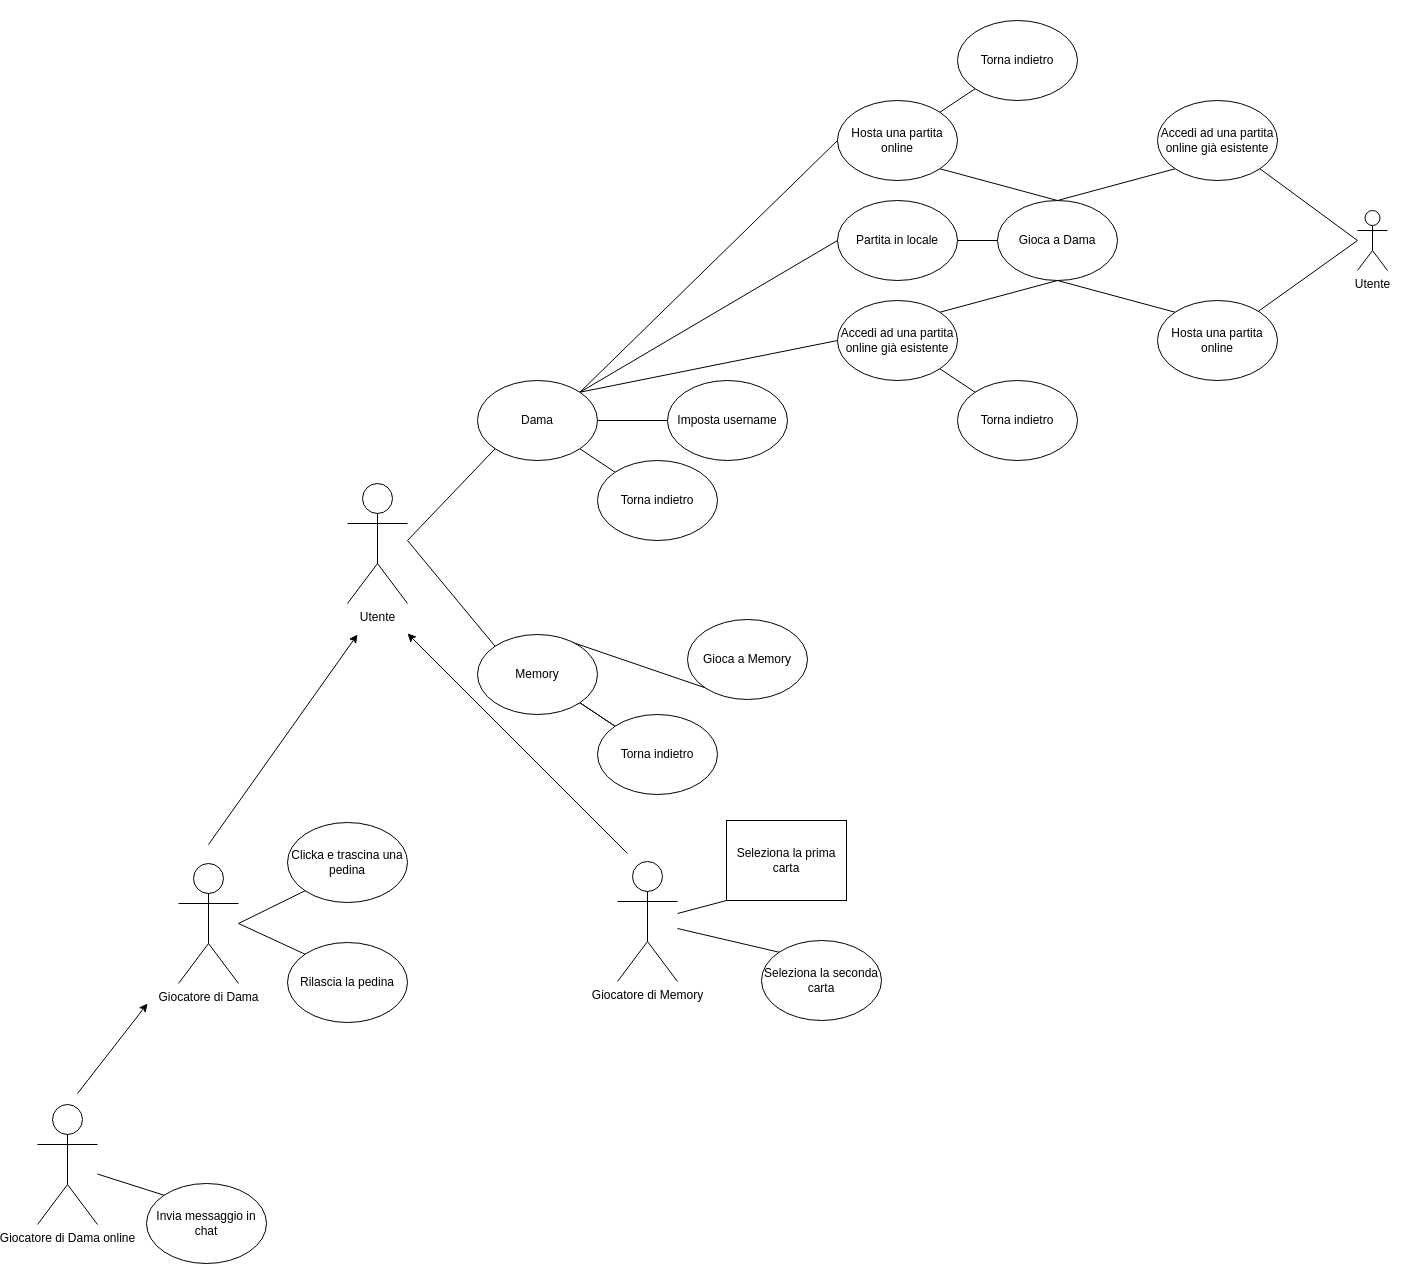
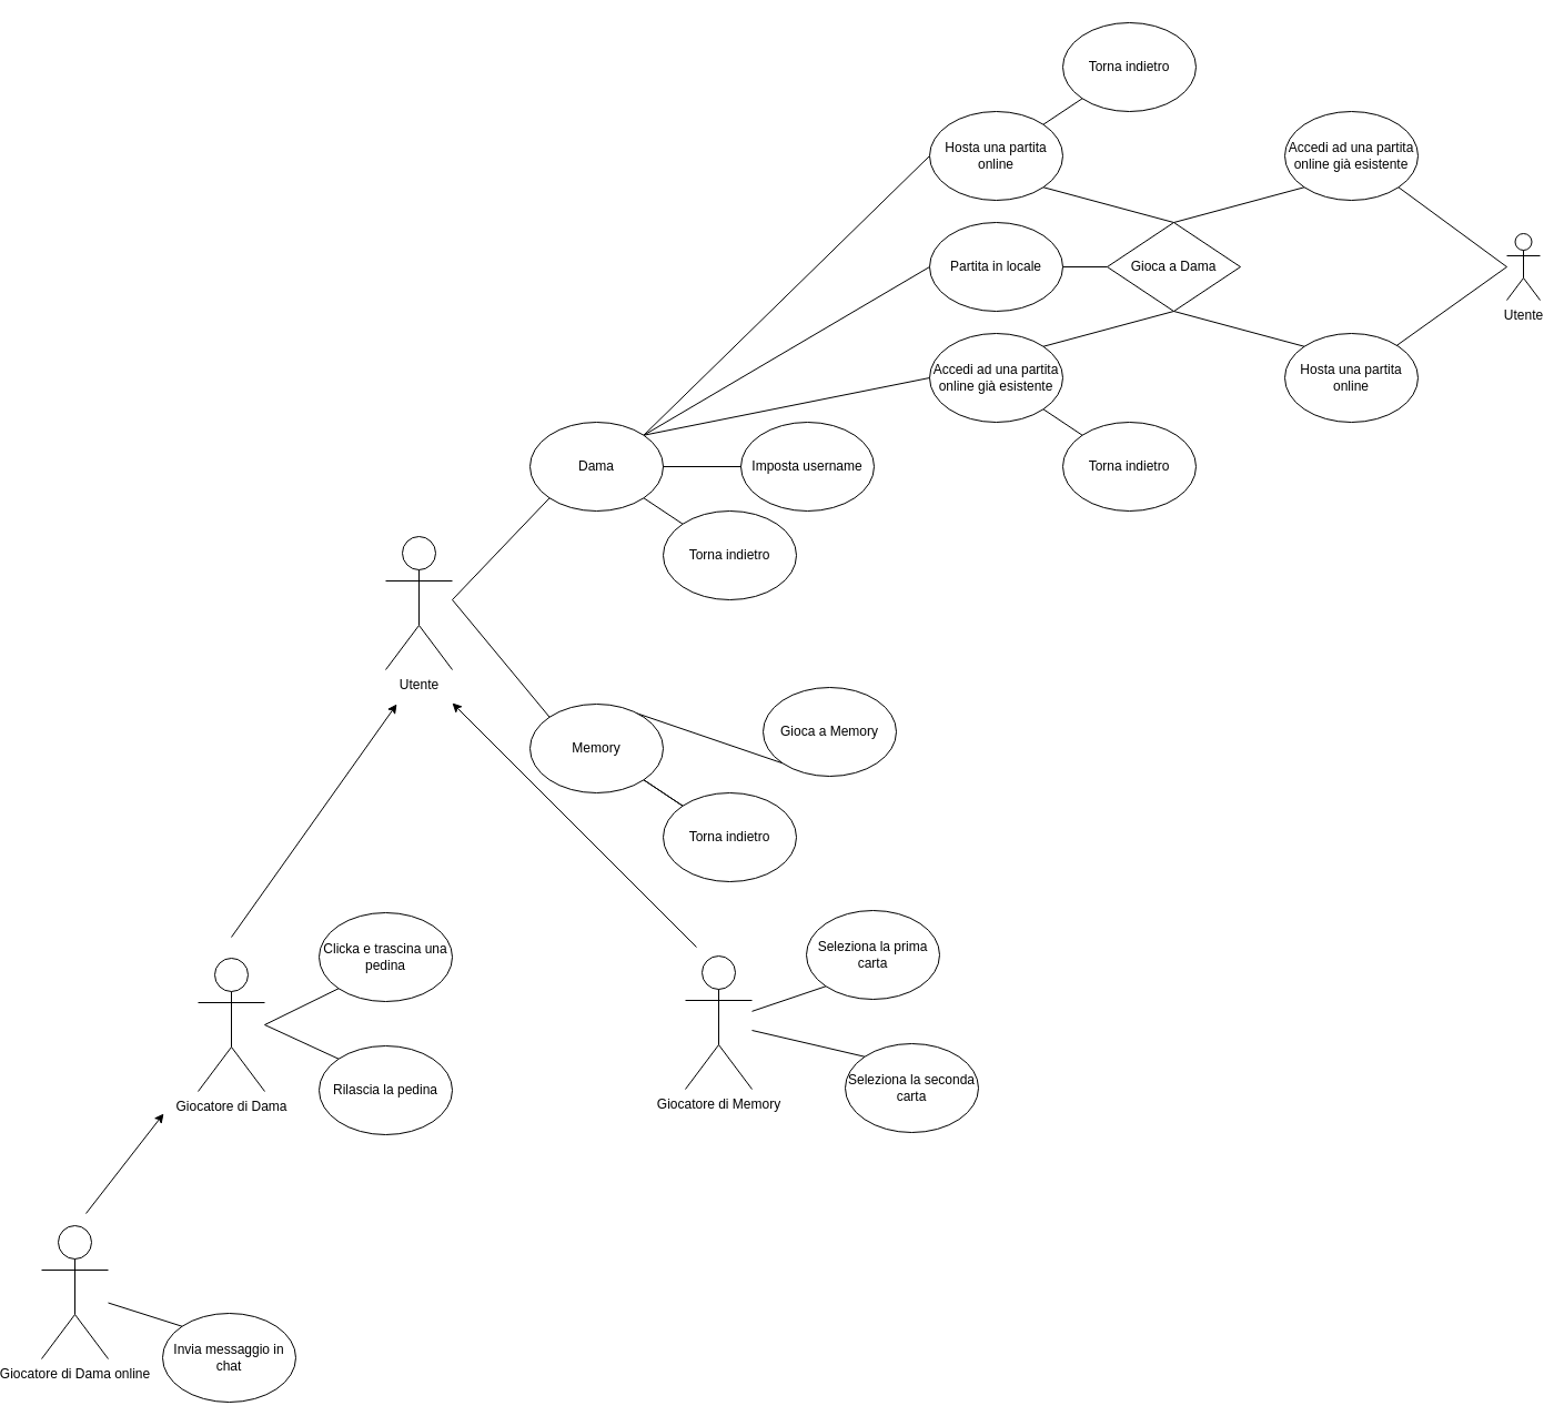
  <mxCell id="0" />
  <mxCell id="1" parent="0" />
  <mxCell id="2" value="Gioca a Memory" style="ellipse;whiteSpace=wrap;html=1;" parent="1" vertex="1"><mxGeometry x="670" y="619" width="120" height="80" as="geometry" /></mxCell>
  <mxCell id="3" value="Torna indietro" style="ellipse;whiteSpace=wrap;html=1;" parent="1" vertex="1"><mxGeometry x="580" y="714" width="120" height="80" as="geometry" /></mxCell>
  <mxCell id="4" value="" style="endArrow=none;html=1;entryX=0;entryY=1;entryDx=0;entryDy=0;exitX=0.795;exitY=0.1;exitDx=0;exitDy=0;exitPerimeter=0;" parent="1" target="2" edge="1"><mxGeometry width="50" height="50" relative="1" as="geometry"><mxPoint x="555.4" y="642" as="sourcePoint" /><mxPoint x="680" y="624" as="targetPoint" /></mxGeometry></mxCell>
  <mxCell id="5" value="" style="endArrow=none;html=1;entryX=0;entryY=0;entryDx=0;entryDy=0;exitX=1;exitY=1;exitDx=0;exitDy=0;" parent="1" target="3" edge="1"><mxGeometry width="50" height="50" relative="1" as="geometry"><mxPoint x="562.426" y="702.284" as="sourcePoint" /><mxPoint x="720" y="540" as="targetPoint" /></mxGeometry></mxCell>
  <mxCell id="6" value="" style="endArrow=none;html=1;exitX=1;exitY=0;exitDx=0;exitDy=0;entryX=0;entryY=0.5;entryDx=0;entryDy=0;" parent="1" target="13" edge="1"><mxGeometry width="50" height="50" relative="1" as="geometry"><mxPoint x="562.426" y="391.716" as="sourcePoint" /><mxPoint x="620" y="340" as="targetPoint" /></mxGeometry></mxCell>
  <mxCell id="7" value="" style="endArrow=none;html=1;exitX=1;exitY=0.5;exitDx=0;exitDy=0;entryX=0;entryY=0.5;entryDx=0;entryDy=0;" parent="1" target="10" edge="1"><mxGeometry width="50" height="50" relative="1" as="geometry"><mxPoint x="580" y="420" as="sourcePoint" /><mxPoint x="620" y="420" as="targetPoint" /></mxGeometry></mxCell>
  <mxCell id="8" value="" style="endArrow=none;html=1;entryX=1;entryY=1;entryDx=0;entryDy=0;exitX=0;exitY=0;exitDx=0;exitDy=0;" parent="1" source="9" edge="1"><mxGeometry width="50" height="50" relative="1" as="geometry"><mxPoint x="590" y="470" as="sourcePoint" /><mxPoint x="562.426" y="448.284" as="targetPoint" /></mxGeometry></mxCell>
  <mxCell id="9" value="Torna indietro" style="ellipse;whiteSpace=wrap;html=1;" parent="1" vertex="1"><mxGeometry x="580" y="460" width="120" height="80" as="geometry" /></mxCell>
  <mxCell id="10" value="Imposta username" style="ellipse;whiteSpace=wrap;html=1;" parent="1" vertex="1"><mxGeometry x="650" y="380" width="120" height="80" as="geometry" /></mxCell>
  <mxCell id="11" value="Accedi ad una partita online già esistente" style="ellipse;whiteSpace=wrap;html=1;" parent="1" vertex="1"><mxGeometry x="820" y="300" width="120" height="80" as="geometry" /></mxCell>
  <mxCell id="12" value="Partita in locale" style="ellipse;whiteSpace=wrap;html=1;" parent="1" vertex="1"><mxGeometry x="820" y="200" width="120" height="80" as="geometry" /></mxCell>
  <mxCell id="13" value="Hosta una partita online" style="ellipse;whiteSpace=wrap;html=1;" parent="1" vertex="1"><mxGeometry x="820" y="100" width="120" height="80" as="geometry" /></mxCell>
  <mxCell id="14" value="" style="endArrow=none;html=1;entryX=0;entryY=0.5;entryDx=0;entryDy=0;exitX=1;exitY=0;exitDx=0;exitDy=0;" parent="1" target="12" edge="1"><mxGeometry width="50" height="50" relative="1" as="geometry"><mxPoint x="562.426" y="391.716" as="sourcePoint" /><mxPoint x="830" y="190" as="targetPoint" /></mxGeometry></mxCell>
  <mxCell id="15" value="" style="endArrow=none;html=1;exitX=1;exitY=0;exitDx=0;exitDy=0;entryX=0;entryY=0.5;entryDx=0;entryDy=0;" parent="1" target="11" edge="1"><mxGeometry width="50" height="50" relative="1" as="geometry"><mxPoint x="562.426" y="391.716" as="sourcePoint" /><mxPoint x="840" y="200" as="targetPoint" /></mxGeometry></mxCell>
- <mxCell id="16" value="Gioca a Dama" style="ellipse;whiteSpace=wrap;html=1;" parent="1" vertex="1"><mxGeometry x="980" y="200" width="120" height="80" as="geometry" /></mxCell>
+ <mxCell id="16" value="Gioca a Dama" style="rhombus;whiteSpace=wrap;html=1;" parent="1" vertex="1"><mxGeometry x="980" y="200" width="120" height="80" as="geometry" /></mxCell>
  <mxCell id="17" value="&lt;span&gt;Accedi ad una partita online già esistente&lt;/span&gt;" style="ellipse;whiteSpace=wrap;html=1;" parent="1" vertex="1"><mxGeometry x="1140" y="100" width="120" height="80" as="geometry" /></mxCell>
  <mxCell id="18" value="&lt;span&gt;Hosta una partita online&lt;/span&gt;" style="ellipse;whiteSpace=wrap;html=1;" parent="1" vertex="1"><mxGeometry x="1140" y="300" width="120" height="80" as="geometry" /></mxCell>
  <mxCell id="19" value="" style="endArrow=none;html=1;entryX=0;entryY=0;entryDx=0;entryDy=0;exitX=0.5;exitY=1;exitDx=0;exitDy=0;" parent="1" source="16" target="18" edge="1"><mxGeometry width="50" height="50" relative="1" as="geometry"><mxPoint x="1020" y="400" as="sourcePoint" /><mxPoint x="1070" y="350" as="targetPoint" /></mxGeometry></mxCell>
  <mxCell id="20" value="" style="endArrow=none;html=1;entryX=0;entryY=1;entryDx=0;entryDy=0;exitX=0.5;exitY=0;exitDx=0;exitDy=0;" parent="1" source="16" target="17" edge="1"><mxGeometry width="50" height="50" relative="1" as="geometry"><mxPoint x="1092.426" y="278.284" as="sourcePoint" /><mxPoint x="1167.574" y="321.716" as="targetPoint" /></mxGeometry></mxCell>
  <mxCell id="21" value="" style="endArrow=none;html=1;entryX=1;entryY=1;entryDx=0;entryDy=0;exitX=0.5;exitY=0;exitDx=0;exitDy=0;" parent="1" source="16" target="13" edge="1"><mxGeometry width="50" height="50" relative="1" as="geometry"><mxPoint x="1102.426" y="288.284" as="sourcePoint" /><mxPoint x="1177.574" y="331.716" as="targetPoint" /></mxGeometry></mxCell>
  <mxCell id="22" value="" style="endArrow=none;html=1;entryX=1;entryY=0;entryDx=0;entryDy=0;exitX=0.5;exitY=1;exitDx=0;exitDy=0;" parent="1" source="16" target="11" edge="1"><mxGeometry width="50" height="50" relative="1" as="geometry"><mxPoint x="1112.426" y="298.284" as="sourcePoint" /><mxPoint x="1187.574" y="341.716" as="targetPoint" /></mxGeometry></mxCell>
  <mxCell id="23" value="" style="endArrow=none;html=1;entryX=1;entryY=0.5;entryDx=0;entryDy=0;exitX=0;exitY=0.5;exitDx=0;exitDy=0;" parent="1" source="16" target="12" edge="1"><mxGeometry width="50" height="50" relative="1" as="geometry"><mxPoint x="1122.426" y="308.284" as="sourcePoint" /><mxPoint x="1197.574" y="351.716" as="targetPoint" /></mxGeometry></mxCell>
  <mxCell id="24" value="Utente" style="shape=umlActor;verticalLabelPosition=bottom;verticalAlign=top;html=1;outlineConnect=0;" parent="1" vertex="1"><mxGeometry x="1340" y="210" width="30" height="60" as="geometry" /></mxCell>
  <mxCell id="25" value="" style="endArrow=none;html=1;entryX=0;entryY=0;entryDx=0;entryDy=0;" parent="1" source="18" edge="1"><mxGeometry width="50" height="50" relative="1" as="geometry"><mxPoint x="1270" y="350" as="sourcePoint" /><mxPoint x="1340" y="240" as="targetPoint" /></mxGeometry></mxCell>
  <mxCell id="26" value="" style="endArrow=none;html=1;exitX=1;exitY=1;exitDx=0;exitDy=0;" parent="1" source="17" edge="1"><mxGeometry width="50" height="50" relative="1" as="geometry"><mxPoint x="1250.939" y="320.758" as="sourcePoint" /><mxPoint x="1340" y="240" as="targetPoint" /></mxGeometry></mxCell>
  <mxCell id="27" value="&lt;span&gt;Torna indietro&lt;/span&gt;" style="ellipse;whiteSpace=wrap;html=1;" parent="1" vertex="1"><mxGeometry x="940" y="380" width="120" height="80" as="geometry" /></mxCell>
  <mxCell id="28" value="&lt;span&gt;Torna indietro&lt;/span&gt;" style="ellipse;whiteSpace=wrap;html=1;" parent="1" vertex="1"><mxGeometry x="940" y="20" width="120" height="80" as="geometry" /></mxCell>
  <mxCell id="29" value="" style="endArrow=none;html=1;entryX=0;entryY=0;entryDx=0;entryDy=0;exitX=1;exitY=1;exitDx=0;exitDy=0;" parent="1" source="11" target="27" edge="1"><mxGeometry width="50" height="50" relative="1" as="geometry"><mxPoint x="950" y="350" as="sourcePoint" /><mxPoint x="1000" y="300" as="targetPoint" /></mxGeometry></mxCell>
  <mxCell id="30" value="" style="endArrow=none;html=1;entryX=0;entryY=1;entryDx=0;entryDy=0;exitX=1;exitY=0;exitDx=0;exitDy=0;" parent="1" source="13" target="28" edge="1"><mxGeometry width="50" height="50" relative="1" as="geometry"><mxPoint x="932.426" y="378.284" as="sourcePoint" /><mxPoint x="967.574" y="401.716" as="targetPoint" /></mxGeometry></mxCell>
  <mxCell id="31" value="Dama" style="ellipse;whiteSpace=wrap;html=1;" parent="1" vertex="1"><mxGeometry x="460" y="380" width="120" height="80" as="geometry" /></mxCell>
  <mxCell id="32" value="Memory" style="ellipse;whiteSpace=wrap;html=1;" parent="1" vertex="1"><mxGeometry x="460" y="634" width="120" height="80" as="geometry" /></mxCell>
  <mxCell id="33" value="Utente" style="shape=umlActor;verticalLabelPosition=bottom;verticalAlign=top;html=1;outlineConnect=0;" parent="1" vertex="1"><mxGeometry x="330" y="483" width="60" height="120" as="geometry" /></mxCell>
  <mxCell id="34" value="" style="endArrow=none;html=1;entryX=0;entryY=1;entryDx=0;entryDy=0;exitX=1;exitY=0;exitDx=0;exitDy=0;" parent="1" target="31" edge="1"><mxGeometry width="50" height="50" relative="1" as="geometry"><mxPoint x="390" y="540" as="sourcePoint" /><mxPoint x="490" y="503" as="targetPoint" /></mxGeometry></mxCell>
  <mxCell id="35" value="" style="endArrow=none;html=1;entryX=0;entryY=0;entryDx=0;entryDy=0;exitX=1;exitY=0;exitDx=0;exitDy=0;" parent="1" target="32" edge="1"><mxGeometry width="50" height="50" relative="1" as="geometry"><mxPoint x="390" y="540" as="sourcePoint" /><mxPoint x="500" y="513" as="targetPoint" /></mxGeometry></mxCell>
  <mxCell id="36" value="Giocatore di Memory" style="shape=umlActor;verticalLabelPosition=bottom;verticalAlign=top;html=1;outlineConnect=0;" parent="1" vertex="1"><mxGeometry x="600" y="861" width="60" height="120" as="geometry" /></mxCell>
- <mxCell id="37" value="Seleziona la prima carta" style="whiteSpace=wrap;html=1;rounded=0;" parent="1" vertex="1"><mxGeometry x="709" y="820" width="120" height="80" as="geometry" /></mxCell>
+ <mxCell id="37" value="Seleziona la prima carta" style="ellipse;whiteSpace=wrap;html=1;" parent="1" vertex="1"><mxGeometry x="709" y="820" width="120" height="80" as="geometry" /></mxCell>
  <mxCell id="38" value="Seleziona la seconda carta" style="ellipse;whiteSpace=wrap;html=1;" parent="1" vertex="1"><mxGeometry x="744" y="940" width="120" height="80" as="geometry" /></mxCell>
  <mxCell id="39" value="" style="endArrow=none;html=1;entryX=0;entryY=1;entryDx=0;entryDy=0;" parent="1" source="36" target="37" edge="1"><mxGeometry width="50" height="50" relative="1" as="geometry"><mxPoint x="660" y="921" as="sourcePoint" /><mxPoint x="730" y="837" as="targetPoint" /></mxGeometry></mxCell>
  <mxCell id="40" value="" style="endArrow=none;html=1;entryX=0;entryY=0;entryDx=0;entryDy=0;" parent="1" source="36" target="38" edge="1"><mxGeometry width="50" height="50" relative="1" as="geometry"><mxPoint x="660" y="926" as="sourcePoint" /><mxPoint x="730" y="947" as="targetPoint" /></mxGeometry></mxCell>
  <mxCell id="41" value="" style="endArrow=none;html=1;entryX=0;entryY=0;entryDx=0;entryDy=0;exitX=1;exitY=1;exitDx=0;exitDy=0;" parent="1" edge="1"><mxGeometry width="50" height="50" relative="1" as="geometry"><mxPoint x="562.426" y="702.284" as="sourcePoint" /><mxPoint x="597.574" y="725.716" as="targetPoint" /></mxGeometry></mxCell>
  <mxCell id="42" value="" style="endArrow=none;html=1;exitX=1;exitY=0.5;exitDx=0;exitDy=0;entryX=0;entryY=0.5;entryDx=0;entryDy=0;" parent="1" edge="1"><mxGeometry width="50" height="50" relative="1" as="geometry"><mxPoint x="580" y="420" as="sourcePoint" /><mxPoint x="650" y="420" as="targetPoint" /></mxGeometry></mxCell>
  <mxCell id="43" value="Giocatore di Dama" style="shape=umlActor;verticalLabelPosition=bottom;verticalAlign=top;html=1;outlineConnect=0;" parent="1" vertex="1"><mxGeometry x="161" y="863" width="60" height="120" as="geometry" /></mxCell>
  <mxCell id="44" value="Clicka e trascina una pedina" style="ellipse;whiteSpace=wrap;html=1;" parent="1" vertex="1"><mxGeometry x="270" y="822" width="120" height="80" as="geometry" /></mxCell>
  <mxCell id="45" value="Rilascia la pedina" style="ellipse;whiteSpace=wrap;html=1;" parent="1" vertex="1"><mxGeometry x="270" y="942" width="120" height="80" as="geometry" /></mxCell>
  <mxCell id="46" value="" style="endArrow=none;html=1;entryX=0;entryY=1;entryDx=0;entryDy=0;" parent="1" target="44" edge="1"><mxGeometry width="50" height="50" relative="1" as="geometry"><mxPoint x="221" y="923" as="sourcePoint" /><mxPoint x="291" y="839" as="targetPoint" /></mxGeometry></mxCell>
  <mxCell id="47" value="" style="endArrow=none;html=1;entryX=0;entryY=0;entryDx=0;entryDy=0;" parent="1" target="45" edge="1"><mxGeometry width="50" height="50" relative="1" as="geometry"><mxPoint x="221" y="923" as="sourcePoint" /><mxPoint x="291" y="949" as="targetPoint" /></mxGeometry></mxCell>
  <mxCell id="48" value="" style="endArrow=classic;html=1;" parent="1" edge="1"><mxGeometry width="50" height="50" relative="1" as="geometry"><mxPoint x="191" y="844" as="sourcePoint" /><mxPoint x="340" y="634" as="targetPoint" /></mxGeometry></mxCell>
  <mxCell id="49" value="" style="endArrow=classic;html=1;" parent="1" edge="1"><mxGeometry width="50" height="50" relative="1" as="geometry"><mxPoint x="610" y="853" as="sourcePoint" /><mxPoint x="390" y="633" as="targetPoint" /></mxGeometry></mxCell>
  <mxCell id="50" value="Giocatore di Dama online" style="shape=umlActor;verticalLabelPosition=bottom;verticalAlign=top;html=1;outlineConnect=0;" vertex="1" parent="1"><mxGeometry x="20" y="1104" width="60" height="120" as="geometry" /></mxCell>
  <mxCell id="51" value="Invia messaggio in chat" style="ellipse;whiteSpace=wrap;html=1;" vertex="1" parent="1"><mxGeometry x="129" y="1183" width="120" height="80" as="geometry" /></mxCell>
  <mxCell id="52" value="" style="endArrow=none;html=1;entryX=0;entryY=0;entryDx=0;entryDy=0;" edge="1" parent="1" source="50" target="51"><mxGeometry width="50" height="50" relative="1" as="geometry"><mxPoint x="80" y="1164" as="sourcePoint" /><mxPoint x="150" y="1190" as="targetPoint" /></mxGeometry></mxCell>
  <mxCell id="53" value="" style="endArrow=classic;html=1;" edge="1" parent="1"><mxGeometry width="50" height="50" relative="1" as="geometry"><mxPoint x="60" y="1093" as="sourcePoint" /><mxPoint x="130" y="1003" as="targetPoint" /></mxGeometry></mxCell>
